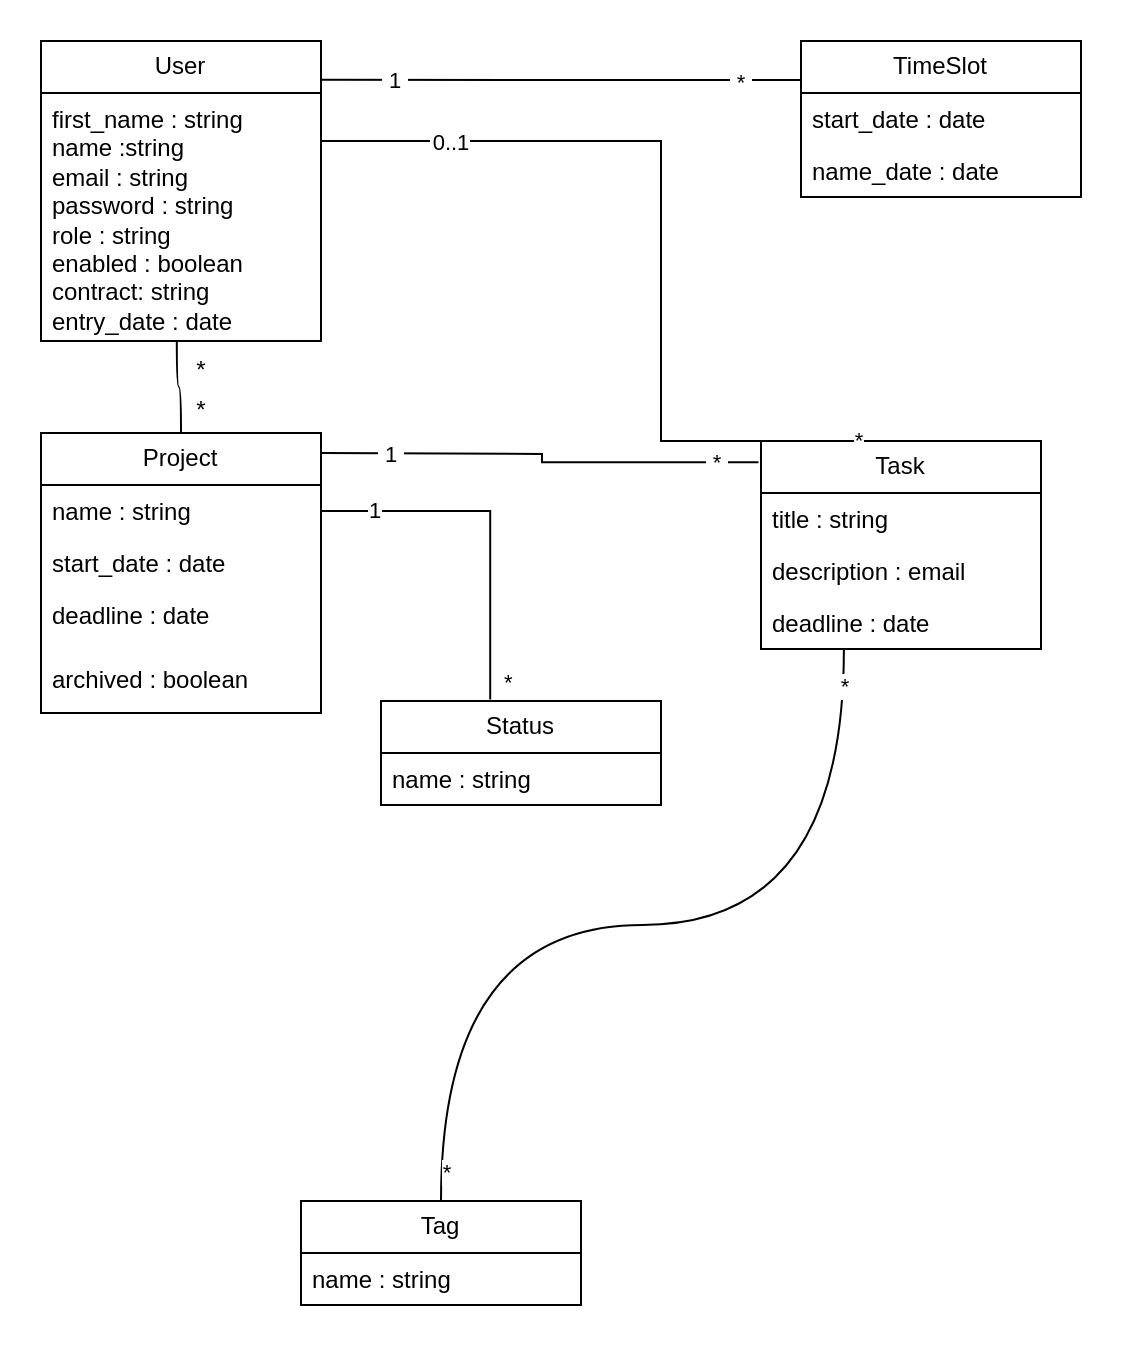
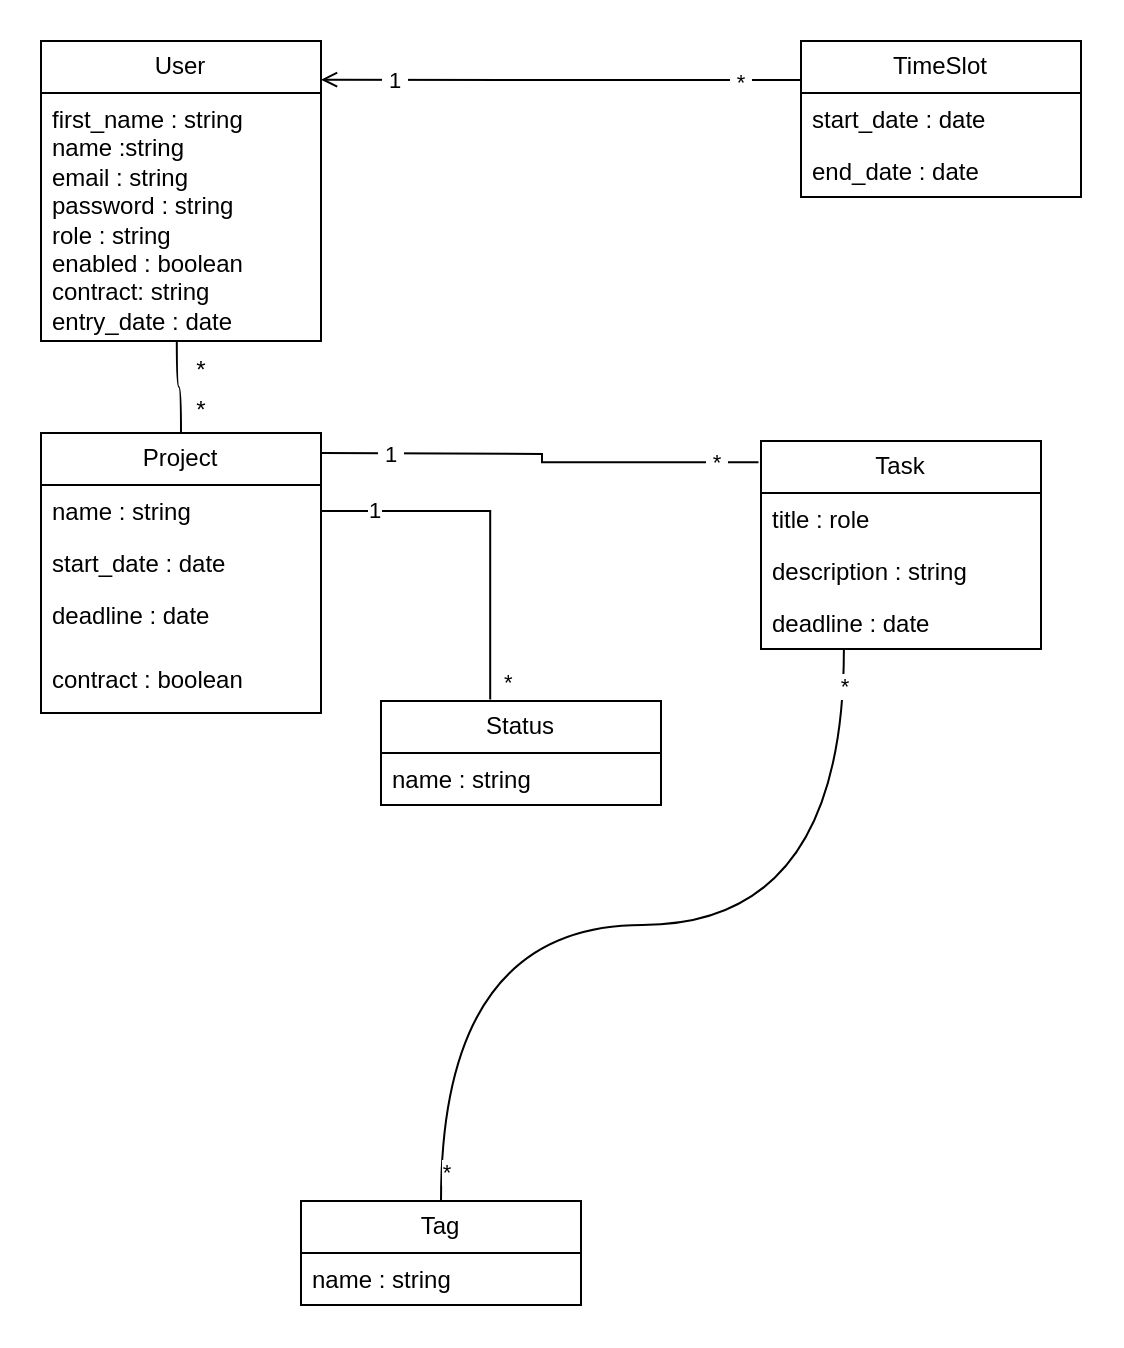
  <mxCell id="0" />
  <mxCell id="1" parent="0" />
  <mxCell id="2" value="User" style="swimlane;fontStyle=0;childLayout=stackLayout;horizontal=1;startSize=26;fillColor=none;horizontalStack=0;resizeParent=1;resizeParentMax=0;resizeLast=0;collapsible=1;marginBottom=0;whiteSpace=wrap;html=1;" vertex="1" parent="1"><mxGeometry x="20" y="20" width="140" height="150" as="geometry" /></mxCell>
  <mxCell id="3" value="&lt;div&gt;first_name : string&lt;/div&gt;&lt;div&gt;&lt;div&gt;name :string&lt;/div&gt;&lt;div&gt;&lt;div&gt;email : string&lt;/div&gt;&lt;div&gt;password : string&lt;/div&gt;&lt;div&gt;role : string&lt;/div&gt;&lt;div&gt;enabled : boolean&lt;/div&gt;&lt;div&gt;contract: string&lt;/div&gt;&lt;div&gt;entry_date : date&lt;br&gt;&lt;/div&gt;&lt;/div&gt;&lt;/div&gt;" style="text;strokeColor=none;fillColor=none;align=left;verticalAlign=top;spacingLeft=4;spacingRight=4;overflow=hidden;rotatable=0;points=[[0,0.5],[1,0.5]];portConstraint=eastwest;whiteSpace=wrap;html=1;" vertex="1" parent="2"><mxGeometry y="26" width="140" height="124" as="geometry" /></mxCell>
  <mxCell id="4" value="Project" style="swimlane;fontStyle=0;childLayout=stackLayout;horizontal=1;startSize=26;fillColor=none;horizontalStack=0;resizeParent=1;resizeParentMax=0;resizeLast=0;collapsible=1;marginBottom=0;whiteSpace=wrap;html=1;" vertex="1" parent="1"><mxGeometry x="20" y="216" width="140" height="140" as="geometry" /></mxCell>
  <mxCell id="5" value="name : string" style="text;strokeColor=none;fillColor=none;align=left;verticalAlign=top;spacingLeft=4;spacingRight=4;overflow=hidden;rotatable=0;points=[[0,0.5],[1,0.5]];portConstraint=eastwest;whiteSpace=wrap;html=1;" vertex="1" parent="4"><mxGeometry y="26" width="140" height="26" as="geometry" /></mxCell>
  <mxCell id="6" value="start_date : date" style="text;strokeColor=none;fillColor=none;align=left;verticalAlign=top;spacingLeft=4;spacingRight=4;overflow=hidden;rotatable=0;points=[[0,0.5],[1,0.5]];portConstraint=eastwest;whiteSpace=wrap;html=1;" vertex="1" parent="4"><mxGeometry y="52" width="140" height="26" as="geometry" /></mxCell>
  <mxCell id="7" value="deadline : date" style="text;strokeColor=none;fillColor=none;align=left;verticalAlign=top;spacingLeft=4;spacingRight=4;overflow=hidden;rotatable=0;points=[[0,0.5],[1,0.5]];portConstraint=eastwest;whiteSpace=wrap;html=1;" vertex="1" parent="4"><mxGeometry y="78" width="140" height="32" as="geometry" /></mxCell>
- <mxCell id="8" value="archived : boolean" style="text;strokeColor=none;fillColor=none;align=left;verticalAlign=top;spacingLeft=4;spacingRight=4;overflow=hidden;rotatable=0;points=[[0,0.5],[1,0.5]];portConstraint=eastwest;whiteSpace=wrap;html=1;" vertex="1" parent="4"><mxGeometry y="110" width="140" height="30" as="geometry" /></mxCell>
+ <mxCell id="8" value="contract : boolean" style="text;strokeColor=none;fillColor=none;align=left;verticalAlign=top;spacingLeft=4;spacingRight=4;overflow=hidden;rotatable=0;points=[[0,0.5],[1,0.5]];portConstraint=eastwest;whiteSpace=wrap;html=1;" vertex="1" parent="4"><mxGeometry y="110" width="140" height="30" as="geometry" /></mxCell>
  <mxCell id="9" value="Task" style="swimlane;fontStyle=0;childLayout=stackLayout;horizontal=1;startSize=26;fillColor=none;horizontalStack=0;resizeParent=1;resizeParentMax=0;resizeLast=0;collapsible=1;marginBottom=0;whiteSpace=wrap;html=1;" vertex="1" parent="1"><mxGeometry x="380" y="220" width="140" height="104" as="geometry" /></mxCell>
- <mxCell id="10" value="title : string" style="text;strokeColor=none;fillColor=none;align=left;verticalAlign=top;spacingLeft=4;spacingRight=4;overflow=hidden;rotatable=0;points=[[0,0.5],[1,0.5]];portConstraint=eastwest;whiteSpace=wrap;html=1;" vertex="1" parent="9"><mxGeometry y="26" width="140" height="26" as="geometry" /></mxCell>
- <mxCell id="11" value="description : email" style="text;strokeColor=none;fillColor=none;align=left;verticalAlign=top;spacingLeft=4;spacingRight=4;overflow=hidden;rotatable=0;points=[[0,0.5],[1,0.5]];portConstraint=eastwest;whiteSpace=wrap;html=1;" vertex="1" parent="9"><mxGeometry y="52" width="140" height="26" as="geometry" /></mxCell>
+ <mxCell id="10" value="title : role" style="text;strokeColor=none;fillColor=none;align=left;verticalAlign=top;spacingLeft=4;spacingRight=4;overflow=hidden;rotatable=0;points=[[0,0.5],[1,0.5]];portConstraint=eastwest;whiteSpace=wrap;html=1;" vertex="1" parent="9"><mxGeometry y="26" width="140" height="26" as="geometry" /></mxCell>
+ <mxCell id="11" value="description : string" style="text;strokeColor=none;fillColor=none;align=left;verticalAlign=top;spacingLeft=4;spacingRight=4;overflow=hidden;rotatable=0;points=[[0,0.5],[1,0.5]];portConstraint=eastwest;whiteSpace=wrap;html=1;" vertex="1" parent="9"><mxGeometry y="52" width="140" height="26" as="geometry" /></mxCell>
  <mxCell id="12" value="deadline : date" style="text;strokeColor=none;fillColor=none;align=left;verticalAlign=top;spacingLeft=4;spacingRight=4;overflow=hidden;rotatable=0;points=[[0,0.5],[1,0.5]];portConstraint=eastwest;whiteSpace=wrap;html=1;" vertex="1" parent="9"><mxGeometry y="78" width="140" height="26" as="geometry" /></mxCell>
  <mxCell id="13" style="edgeStyle=orthogonalEdgeStyle;rounded=0;orthogonalLoop=1;jettySize=auto;html=1;exitX=0.5;exitY=0;exitDx=0;exitDy=0;endArrow=none;endFill=0;entryX=0.296;entryY=1.015;entryDx=0;entryDy=0;entryPerimeter=0;curved=1;" edge="1" parent="1" source="16" target="12"><mxGeometry relative="1" as="geometry"><mxPoint x="299.8" y="326" as="targetPoint" /><Array as="points" /></mxGeometry></mxCell>
  <mxCell id="14" value="*" style="edgeLabel;html=1;align=center;verticalAlign=middle;resizable=0;points=[];" vertex="1" connectable="0" parent="13"><mxGeometry x="-0.939" y="-2" relative="1" as="geometry"><mxPoint as="offset" /></mxGeometry></mxCell>
  <mxCell id="15" value="*" style="edgeLabel;html=1;align=center;verticalAlign=middle;resizable=0;points=[];" vertex="1" connectable="0" parent="13"><mxGeometry x="0.926" relative="1" as="geometry"><mxPoint as="offset" /></mxGeometry></mxCell>
  <mxCell id="16" value="Tag" style="swimlane;fontStyle=0;childLayout=stackLayout;horizontal=1;startSize=26;fillColor=none;horizontalStack=0;resizeParent=1;resizeParentMax=0;resizeLast=0;collapsible=1;marginBottom=0;whiteSpace=wrap;html=1;" vertex="1" parent="1"><mxGeometry x="150" y="600" width="140" height="52" as="geometry" /></mxCell>
  <mxCell id="17" value="name : string" style="text;strokeColor=none;fillColor=none;align=left;verticalAlign=top;spacingLeft=4;spacingRight=4;overflow=hidden;rotatable=0;points=[[0,0.5],[1,0.5]];portConstraint=eastwest;whiteSpace=wrap;html=1;" vertex="1" parent="16"><mxGeometry y="26" width="140" height="26" as="geometry" /></mxCell>
  <mxCell id="18" value="Status" style="swimlane;fontStyle=0;childLayout=stackLayout;horizontal=1;startSize=26;fillColor=none;horizontalStack=0;resizeParent=1;resizeParentMax=0;resizeLast=0;collapsible=1;marginBottom=0;whiteSpace=wrap;html=1;" vertex="1" parent="1"><mxGeometry x="190" y="350" width="140" height="52" as="geometry" /></mxCell>
  <mxCell id="19" value="name : string" style="text;strokeColor=none;fillColor=none;align=left;verticalAlign=top;spacingLeft=4;spacingRight=4;overflow=hidden;rotatable=0;points=[[0,0.5],[1,0.5]];portConstraint=eastwest;whiteSpace=wrap;html=1;" vertex="1" parent="18"><mxGeometry y="26" width="140" height="26" as="geometry" /></mxCell>
- <mxCell id="20" style="edgeStyle=orthogonalEdgeStyle;rounded=0;orthogonalLoop=1;jettySize=auto;html=1;exitX=0;exitY=0.25;exitDx=0;exitDy=0;endArrow=none;endFill=0;entryX=1;entryY=0.129;entryDx=0;entryDy=0;entryPerimeter=0;" edge="1" parent="1" source="23" target="2"><mxGeometry relative="1" as="geometry"><mxPoint x="170" y="40" as="targetPoint" /></mxGeometry></mxCell>
+ <mxCell id="20" style="edgeStyle=orthogonalEdgeStyle;rounded=0;orthogonalLoop=1;jettySize=auto;html=1;exitX=0;exitY=0.25;exitDx=0;exitDy=0;endArrow=open;endFill=0;entryX=1;entryY=0.129;entryDx=0;entryDy=0;entryPerimeter=0;" edge="1" parent="1" source="23" target="2"><mxGeometry relative="1" as="geometry"><mxPoint x="170" y="40" as="targetPoint" /></mxGeometry></mxCell>
  <mxCell id="21" value="&amp;nbsp;1&amp;nbsp; " style="edgeLabel;html=1;align=center;verticalAlign=middle;resizable=0;points=[];" vertex="1" connectable="0" parent="20"><mxGeometry x="0.696" relative="1" as="geometry"><mxPoint as="offset" /></mxGeometry></mxCell>
  <mxCell id="22" value="&amp;nbsp;*&amp;nbsp; " style="edgeLabel;html=1;align=center;verticalAlign=middle;resizable=0;points=[];" vertex="1" connectable="0" parent="20"><mxGeometry x="-0.752" y="1" relative="1" as="geometry"><mxPoint x="-1" as="offset" /></mxGeometry></mxCell>
  <mxCell id="23" value="TimeSlot" style="swimlane;fontStyle=0;childLayout=stackLayout;horizontal=1;startSize=26;fillColor=none;horizontalStack=0;resizeParent=1;resizeParentMax=0;resizeLast=0;collapsible=1;marginBottom=0;whiteSpace=wrap;html=1;" vertex="1" parent="1"><mxGeometry x="400" y="20" width="140" height="78" as="geometry" /></mxCell>
  <mxCell id="24" value="start_date : date" style="text;strokeColor=none;fillColor=none;align=left;verticalAlign=top;spacingLeft=4;spacingRight=4;overflow=hidden;rotatable=0;points=[[0,0.5],[1,0.5]];portConstraint=eastwest;whiteSpace=wrap;html=1;" vertex="1" parent="23"><mxGeometry y="26" width="140" height="26" as="geometry" /></mxCell>
- <mxCell id="25" value="name_date : date" style="text;strokeColor=none;fillColor=none;align=left;verticalAlign=top;spacingLeft=4;spacingRight=4;overflow=hidden;rotatable=0;points=[[0,0.5],[1,0.5]];portConstraint=eastwest;whiteSpace=wrap;html=1;" vertex="1" parent="23"><mxGeometry y="52" width="140" height="26" as="geometry" /></mxCell>
+ <mxCell id="25" value="end_date : date" style="text;strokeColor=none;fillColor=none;align=left;verticalAlign=top;spacingLeft=4;spacingRight=4;overflow=hidden;rotatable=0;points=[[0,0.5],[1,0.5]];portConstraint=eastwest;whiteSpace=wrap;html=1;" vertex="1" parent="23"><mxGeometry y="52" width="140" height="26" as="geometry" /></mxCell>
  <mxCell id="26" value="" style="endArrow=none;html=1;edgeStyle=orthogonalEdgeStyle;rounded=0;entryX=-0.009;entryY=0.102;entryDx=0;entryDy=0;entryPerimeter=0;exitX=1.002;exitY=0.066;exitDx=0;exitDy=0;exitPerimeter=0;" edge="1" parent="1" target="9"><mxGeometry relative="1" as="geometry"><mxPoint x="160" y="226" as="sourcePoint" /><mxPoint x="250" y="226" as="targetPoint" /></mxGeometry></mxCell>
  <mxCell id="27" value="&amp;nbsp;*&amp;nbsp; " style="edgeLabel;html=1;align=center;verticalAlign=middle;resizable=0;points=[];" vertex="1" connectable="0" parent="26"><mxGeometry x="0.81" relative="1" as="geometry"><mxPoint as="offset" /></mxGeometry></mxCell>
  <mxCell id="28" value="&lt;div&gt;&amp;nbsp;1&amp;nbsp; &lt;br&gt;&lt;/div&gt;" style="edgeLabel;html=1;align=center;verticalAlign=middle;resizable=0;points=[];" vertex="1" connectable="0" parent="26"><mxGeometry x="-0.69" relative="1" as="geometry"><mxPoint as="offset" /></mxGeometry></mxCell>
  <mxCell id="29" value="" style="endArrow=none;html=1;edgeStyle=orthogonalEdgeStyle;rounded=0;entryX=1;entryY=0.5;entryDx=0;entryDy=0;exitX=0.39;exitY=-0.015;exitDx=0;exitDy=0;exitPerimeter=0;" edge="1" parent="1" source="18" target="5"><mxGeometry relative="1" as="geometry"><mxPoint x="90" y="436" as="sourcePoint" /><mxPoint x="170" y="407" as="targetPoint" /></mxGeometry></mxCell>
  <mxCell id="30" value="*" style="edgeLabel;resizable=0;html=1;align=left;verticalAlign=bottom;" connectable="0" vertex="1" parent="29"><mxGeometry x="-1" relative="1" as="geometry"><mxPoint x="5" as="offset" /></mxGeometry></mxCell>
  <mxCell id="31" value="1" style="edgeLabel;html=1;align=center;verticalAlign=middle;resizable=0;points=[];" vertex="1" connectable="0" parent="29"><mxGeometry x="0.772" y="-1" relative="1" as="geometry"><mxPoint x="6" as="offset" /></mxGeometry></mxCell>
  <mxCell id="32" style="edgeStyle=orthogonalEdgeStyle;rounded=0;orthogonalLoop=1;jettySize=auto;html=1;exitX=0.5;exitY=0;exitDx=0;exitDy=0;endArrow=none;endFill=0;curved=1;entryX=0.485;entryY=1.003;entryDx=0;entryDy=0;entryPerimeter=0;" edge="1" parent="1" source="4" target="3"><mxGeometry relative="1" as="geometry"><mxPoint x="89.76" y="180" as="targetPoint" /><mxPoint x="309.76" y="396" as="sourcePoint" /><Array as="points" /></mxGeometry></mxCell>
  <mxCell id="33" value="*" style="text;html=1;align=center;verticalAlign=middle;resizable=0;points=[];autosize=1;strokeColor=none;fillColor=none;" vertex="1" parent="1"><mxGeometry x="85" y="170" width="30" height="30" as="geometry" /></mxCell>
  <mxCell id="34" value="*" style="text;html=1;align=center;verticalAlign=middle;resizable=0;points=[];autosize=1;strokeColor=none;fillColor=none;" vertex="1" parent="1"><mxGeometry x="85" y="190" width="30" height="30" as="geometry" /></mxCell>
- <mxCell id="35" value="" style="endArrow=none;html=1;edgeStyle=orthogonalEdgeStyle;rounded=0;exitX=0.5;exitY=0;exitDx=0;exitDy=0;" edge="1" parent="1" source="9" target="2"><mxGeometry relative="1" as="geometry"><mxPoint x="359.76" y="189.48" as="sourcePoint" /><mxPoint x="229.76" y="40" as="targetPoint" /><Array as="points"><mxPoint x="330" y="70" /></Array></mxGeometry></mxCell>
- <mxCell id="36" value="1" style="edgeLabel;html=1;align=center;verticalAlign=middle;resizable=0;points=[];" vertex="1" connectable="0" parent="35"><mxGeometry x="0.772" y="-1" relative="1" as="geometry"><mxPoint x="7" as="offset" /></mxGeometry></mxCell>
- <mxCell id="37" value="0..1" style="edgeLabel;html=1;align=center;verticalAlign=middle;resizable=0;points=[];" vertex="1" connectable="0" parent="35"><mxGeometry x="0.709" relative="1" as="geometry"><mxPoint as="offset" /></mxGeometry></mxCell>
- <mxCell id="38" value="*" style="edgeLabel;html=1;align=center;verticalAlign=middle;resizable=0;points=[];" vertex="1" connectable="0" parent="35"><mxGeometry x="-0.901" y="-1" relative="1" as="geometry"><mxPoint as="offset" /></mxGeometry></mxCell>
